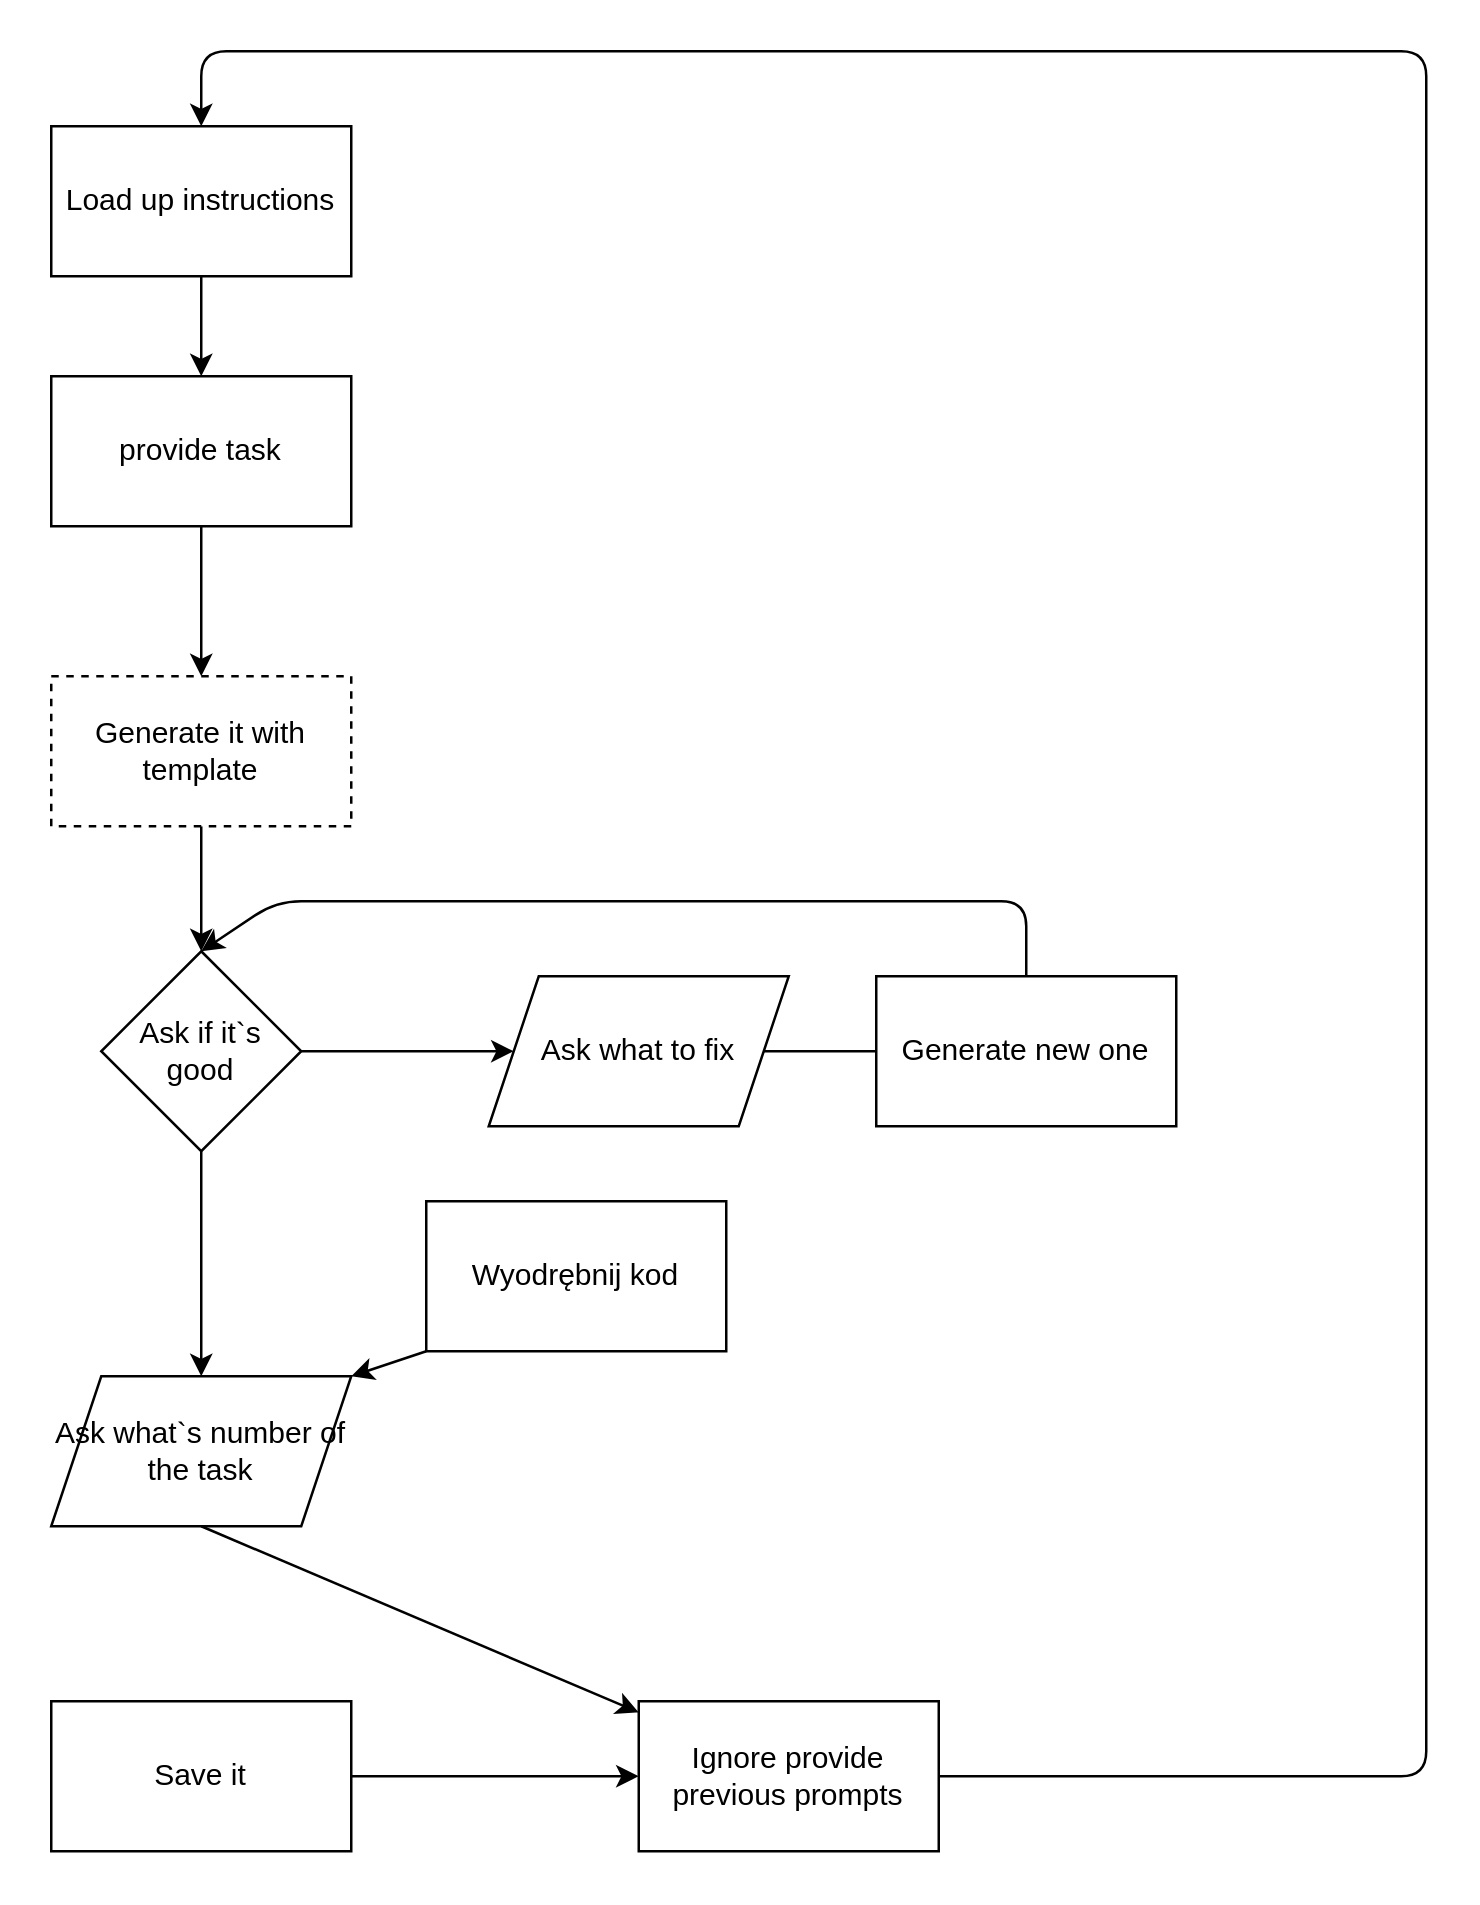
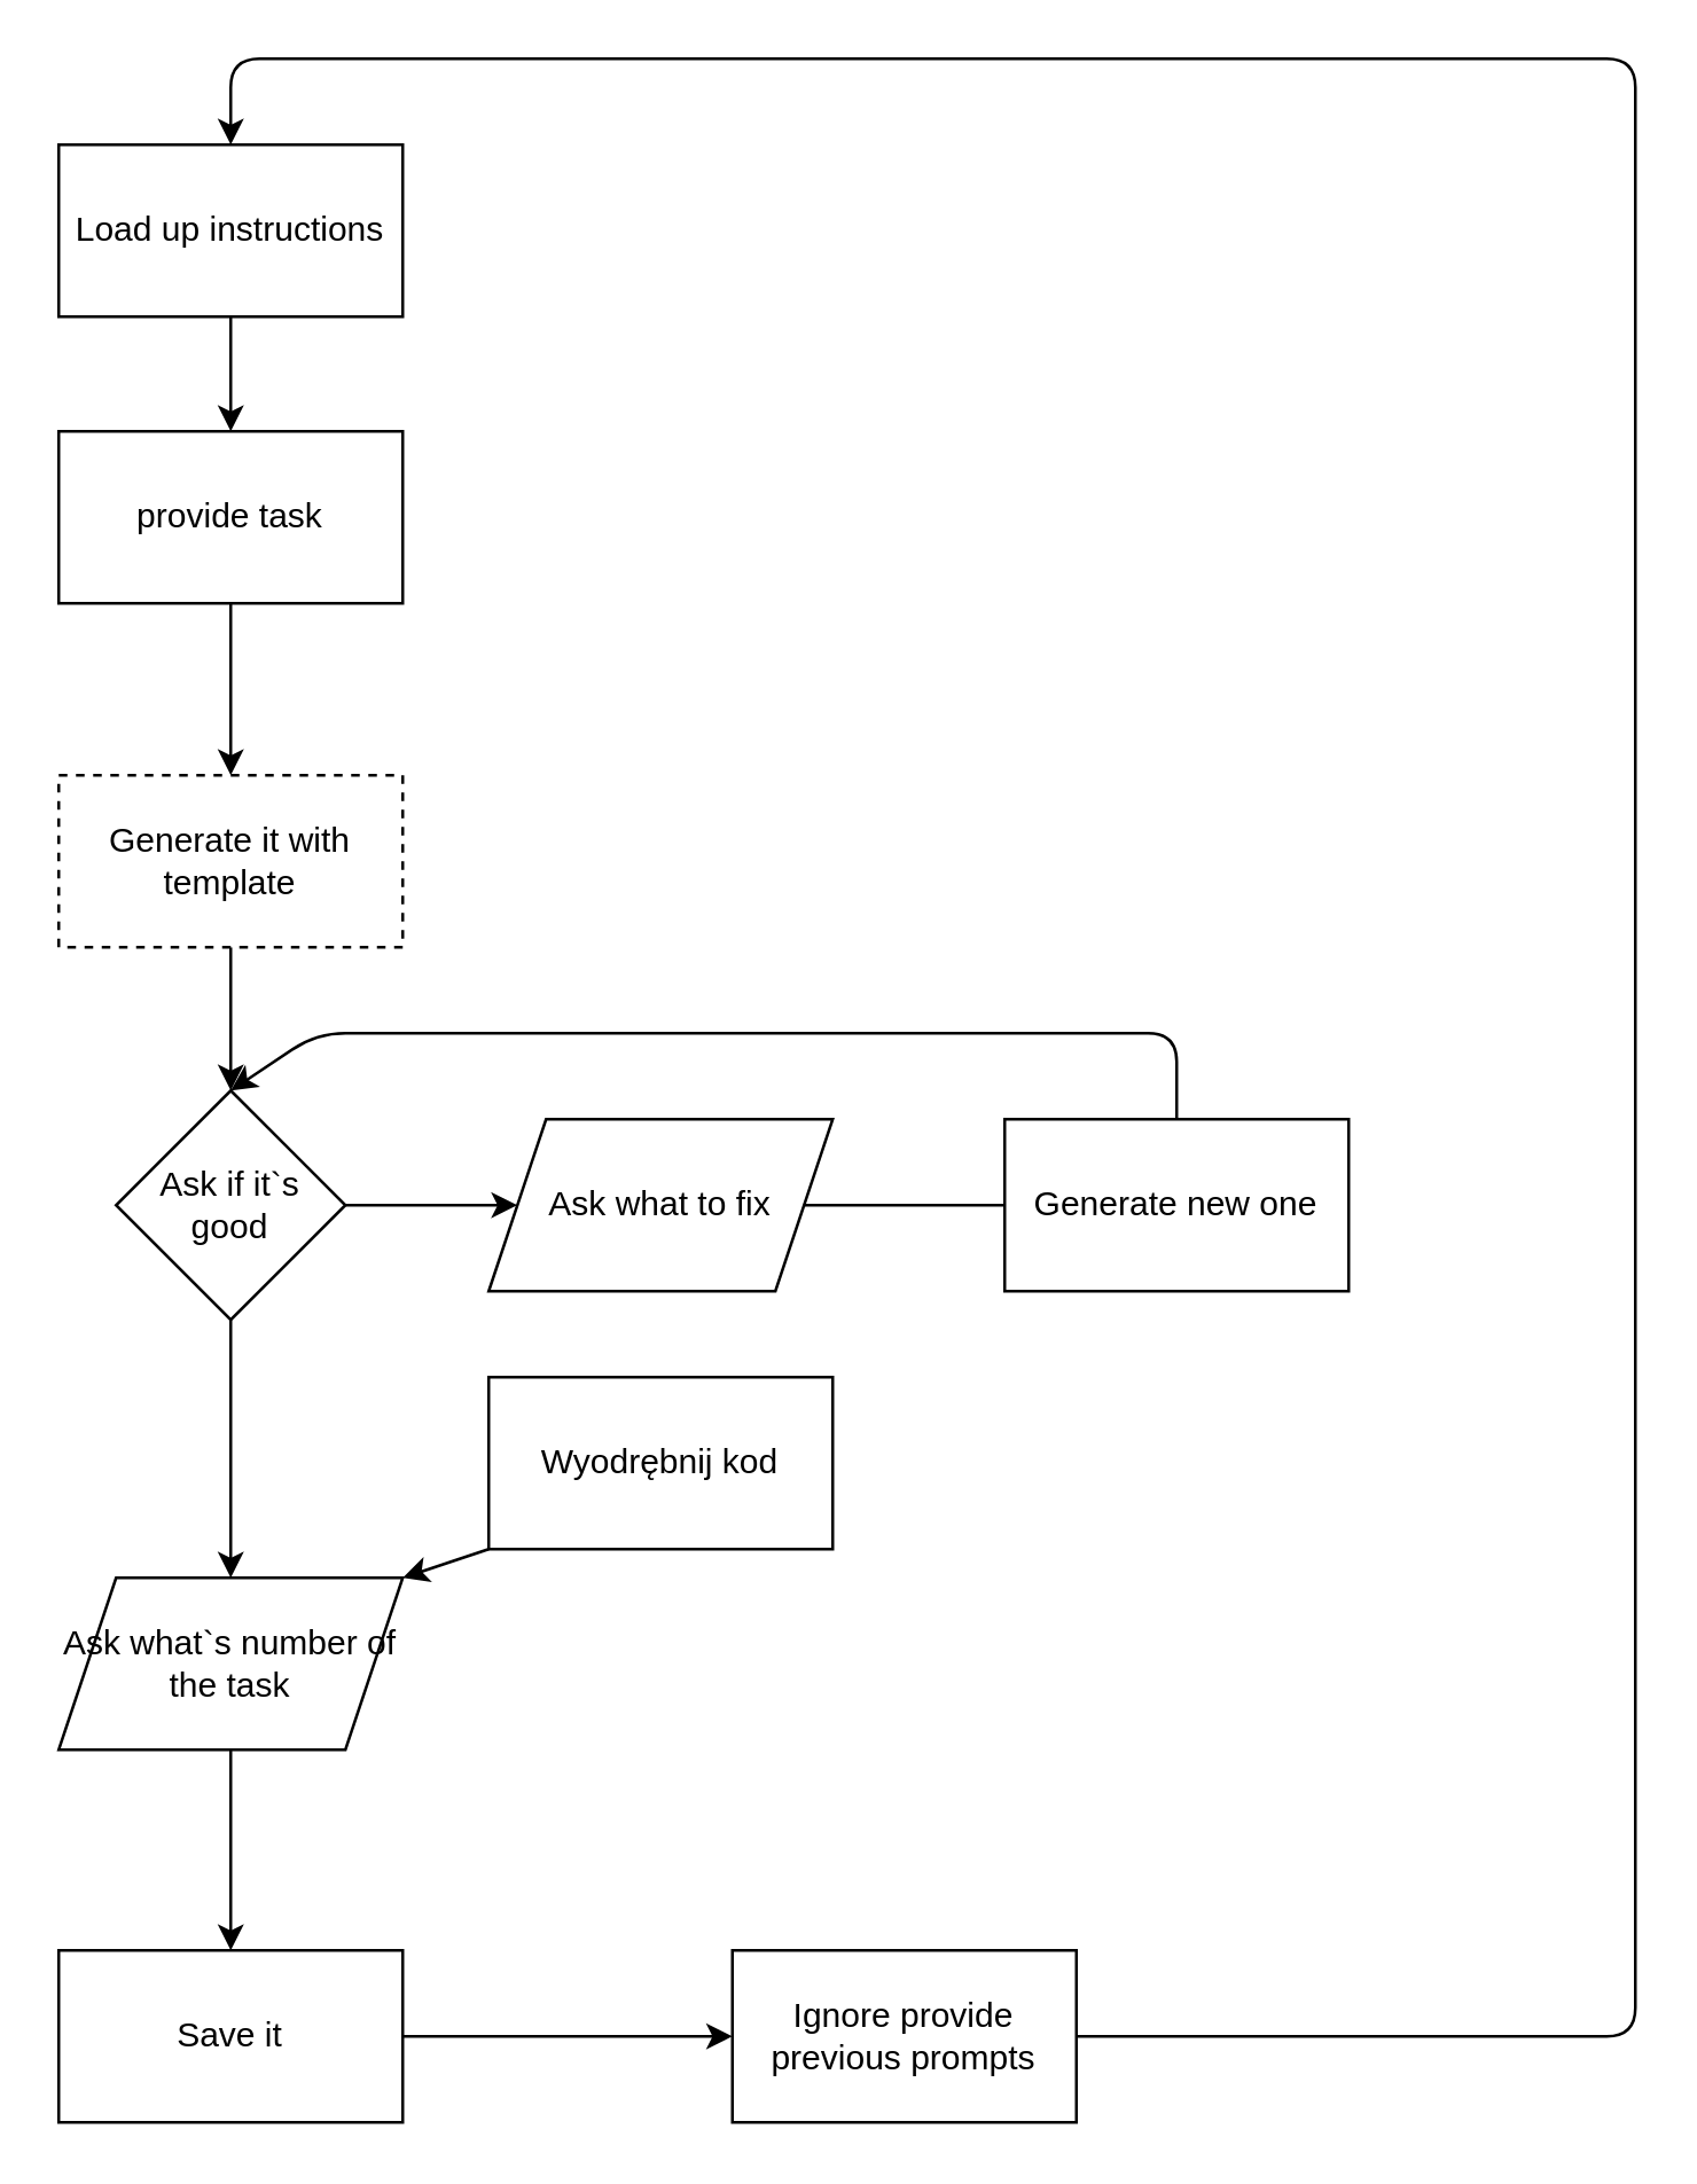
  <mxCell id="0" />
  <mxCell id="1" parent="0" />
  <mxCell id="2" style="edgeStyle=none;html=1;exitX=0.5;exitY=1;exitDx=0;exitDy=0;entryX=0.5;entryY=0;entryDx=0;entryDy=0;" parent="1" source="3" target="5" edge="1"><mxGeometry relative="1" as="geometry" /></mxCell>
  <mxCell id="3" value="provide task" style="rounded=0;whiteSpace=wrap;html=1;" parent="1" vertex="1"><mxGeometry x="20" y="150" width="120" height="60" as="geometry" /></mxCell>
  <mxCell id="4" style="edgeStyle=none;html=1;exitX=0.5;exitY=1;exitDx=0;exitDy=0;entryX=0.5;entryY=0;entryDx=0;entryDy=0;" parent="1" source="5" target="8" edge="1"><mxGeometry relative="1" as="geometry" /></mxCell>
  <mxCell id="5" value="Generate it with template" style="rounded=0;whiteSpace=wrap;html=1;dashed=1;" parent="1" vertex="1"><mxGeometry x="20" y="270" width="120" height="60" as="geometry" /></mxCell>
  <mxCell id="6" style="edgeStyle=none;html=1;exitX=1;exitY=0.5;exitDx=0;exitDy=0;entryX=0;entryY=0.5;entryDx=0;entryDy=0;" parent="1" source="8" target="10" edge="1"><mxGeometry relative="1" as="geometry" /></mxCell>
  <mxCell id="7" value="" style="edgeStyle=none;html=1;" parent="1" source="8" target="14" edge="1"><mxGeometry relative="1" as="geometry"><mxPoint x="120" y="490" as="targetPoint" /></mxGeometry></mxCell>
  <mxCell id="8" value="Ask if it`s good" style="rhombus;whiteSpace=wrap;html=1;" parent="1" vertex="1"><mxGeometry x="40" y="380" width="80" height="80" as="geometry" /></mxCell>
  <mxCell id="9" style="edgeStyle=none;html=1;exitX=1;exitY=0.5;exitDx=0;exitDy=0;" parent="1" source="10" edge="1"><mxGeometry relative="1" as="geometry"><mxPoint x="360" y="420" as="targetPoint" /></mxGeometry></mxCell>
- <mxCell id="10" value="Ask what to fix" style="shape=parallelogram;perimeter=parallelogramPerimeter;whiteSpace=wrap;html=1;fixedSize=1;" parent="1" vertex="1"><mxGeometry x="195" y="390" width="120" height="60" as="geometry" /></mxCell>
+ <mxCell id="10" value="Ask what to fix" style="shape=parallelogram;perimeter=parallelogramPerimeter;whiteSpace=wrap;html=1;fixedSize=1;" parent="1" vertex="1"><mxGeometry x="170" y="390" width="120" height="60" as="geometry" /></mxCell>
  <mxCell id="11" style="edgeStyle=none;html=1;entryX=0.5;entryY=0;entryDx=0;entryDy=0;" parent="1" source="12" target="8" edge="1"><mxGeometry relative="1" as="geometry"><Array as="points"><mxPoint x="410" y="360" /><mxPoint x="110" y="360" /></Array></mxGeometry></mxCell>
  <mxCell id="12" value="Generate new one" style="rounded=0;whiteSpace=wrap;html=1;" parent="1" vertex="1"><mxGeometry x="350" y="390" width="120" height="60" as="geometry" /></mxCell>
- <mxCell id="13" style="edgeStyle=none;html=1;exitX=0.5;exitY=1;exitDx=0;exitDy=0;" parent="1" source="14" target="18" edge="1"><mxGeometry relative="1" as="geometry" /></mxCell>
+ <mxCell id="13" style="edgeStyle=none;html=1;exitX=0.5;exitY=1;exitDx=0;exitDy=0;" parent="1" source="14" target="16" edge="1"><mxGeometry relative="1" as="geometry" /></mxCell>
  <mxCell id="14" value="Ask what`s number of the task" style="shape=parallelogram;perimeter=parallelogramPerimeter;whiteSpace=wrap;html=1;fixedSize=1;" parent="1" vertex="1"><mxGeometry x="20" y="550" width="120" height="60" as="geometry" /></mxCell>
  <mxCell id="15" style="edgeStyle=none;html=1;exitX=1;exitY=0.5;exitDx=0;exitDy=0;entryX=0;entryY=0.5;entryDx=0;entryDy=0;" parent="1" source="16" target="18" edge="1"><mxGeometry relative="1" as="geometry" /></mxCell>
  <mxCell id="16" value="Save it" style="rounded=0;whiteSpace=wrap;html=1;" parent="1" vertex="1"><mxGeometry x="20" y="680" width="120" height="60" as="geometry" /></mxCell>
  <mxCell id="17" style="edgeStyle=none;html=1;exitX=1;exitY=0.5;exitDx=0;exitDy=0;entryX=0.5;entryY=0;entryDx=0;entryDy=0;" parent="1" source="18" target="20" edge="1"><mxGeometry relative="1" as="geometry"><Array as="points"><mxPoint x="570" y="710" /><mxPoint x="570" y="20" /><mxPoint x="80" y="20" /></Array></mxGeometry></mxCell>
  <mxCell id="18" value="Ignore provide previous prompts" style="rounded=0;whiteSpace=wrap;html=1;" parent="1" vertex="1"><mxGeometry x="255" y="680" width="120" height="60" as="geometry" /></mxCell>
  <mxCell id="19" style="edgeStyle=none;html=1;exitX=0.5;exitY=1;exitDx=0;exitDy=0;entryX=0.5;entryY=0;entryDx=0;entryDy=0;" parent="1" source="20" target="3" edge="1"><mxGeometry relative="1" as="geometry" /></mxCell>
  <mxCell id="20" value="Load up instructions" style="rounded=0;whiteSpace=wrap;html=1;" parent="1" vertex="1"><mxGeometry x="20" y="50" width="120" height="60" as="geometry" /></mxCell>
  <mxCell id="21" style="edgeStyle=none;html=1;exitX=0;exitY=1;exitDx=0;exitDy=0;entryX=1;entryY=0;entryDx=0;entryDy=0;" edge="1" parent="1" source="22" target="14"><mxGeometry relative="1" as="geometry" /></mxCell>
  <mxCell id="22" value="Wyodrębnij kod" style="whiteSpace=wrap;html=1;" vertex="1" parent="1"><mxGeometry x="170" y="480" width="120" height="60" as="geometry" /></mxCell>
